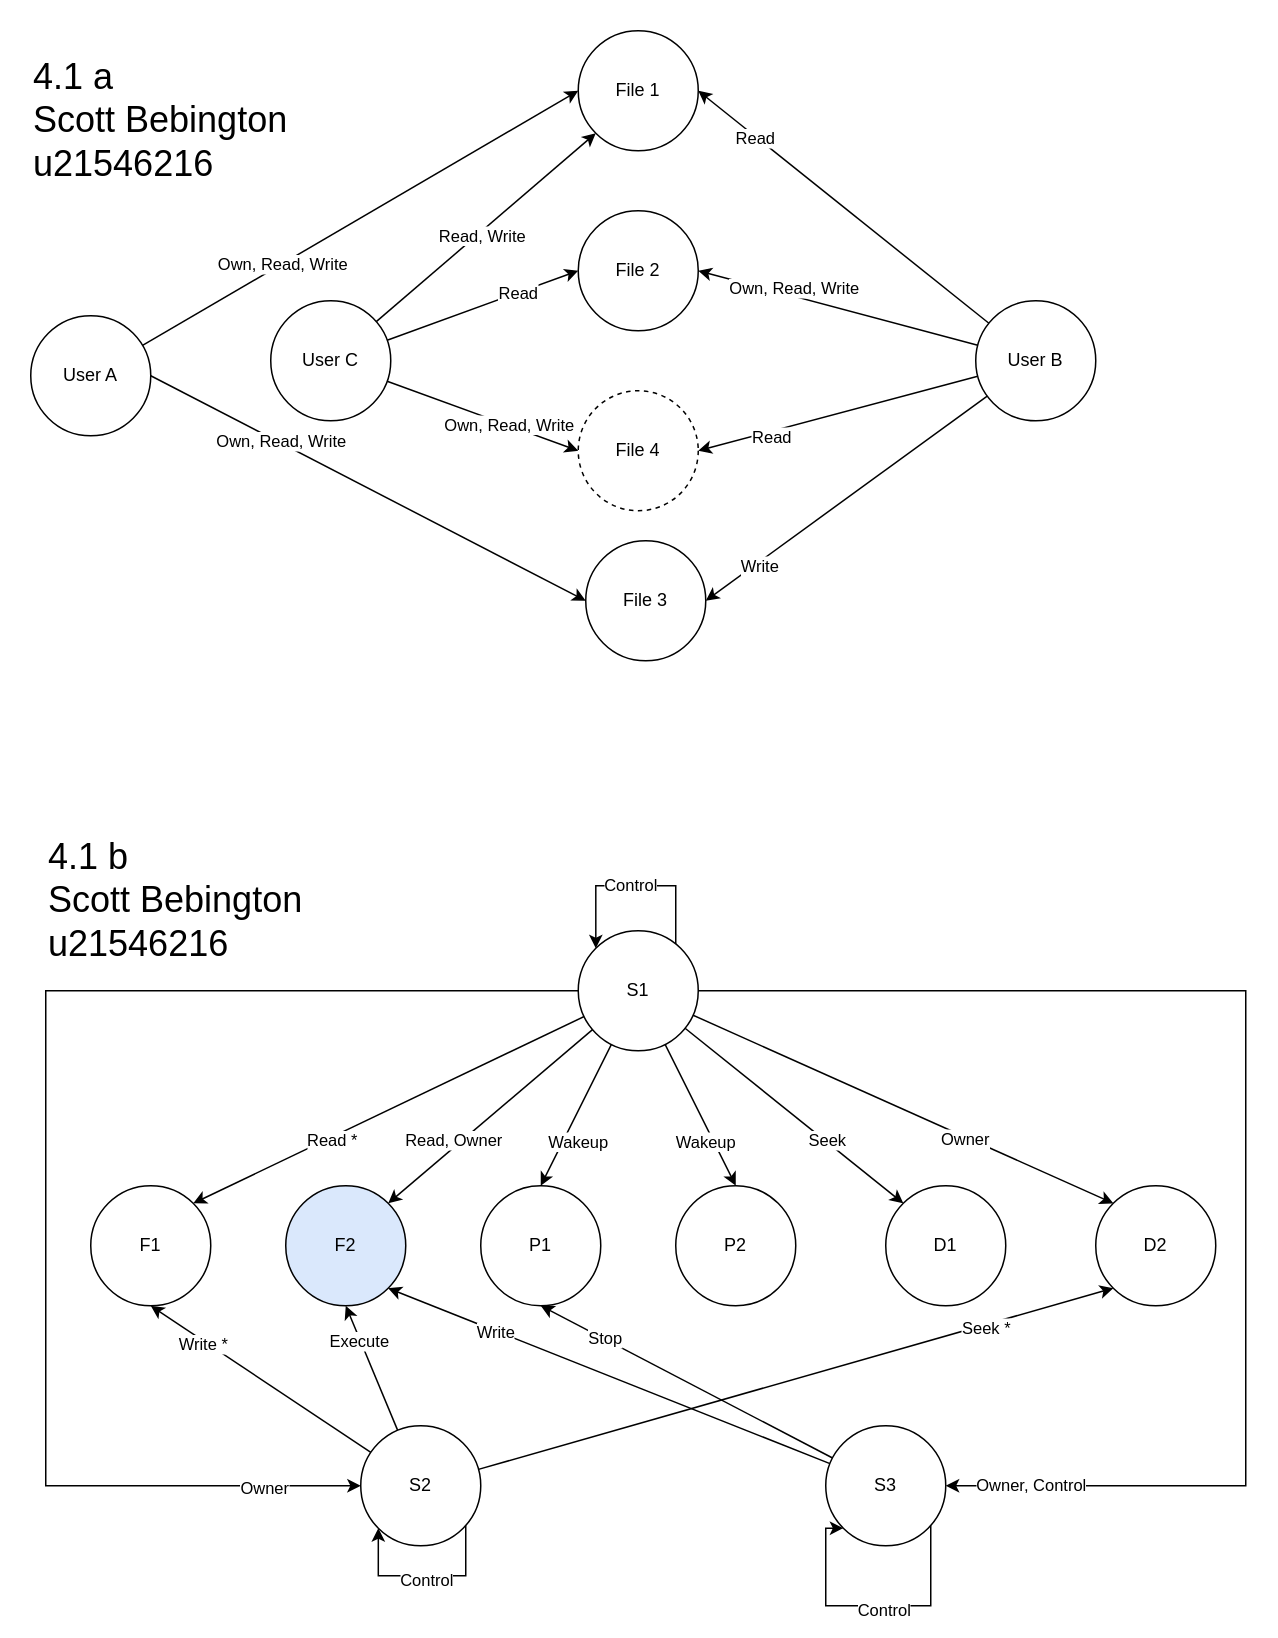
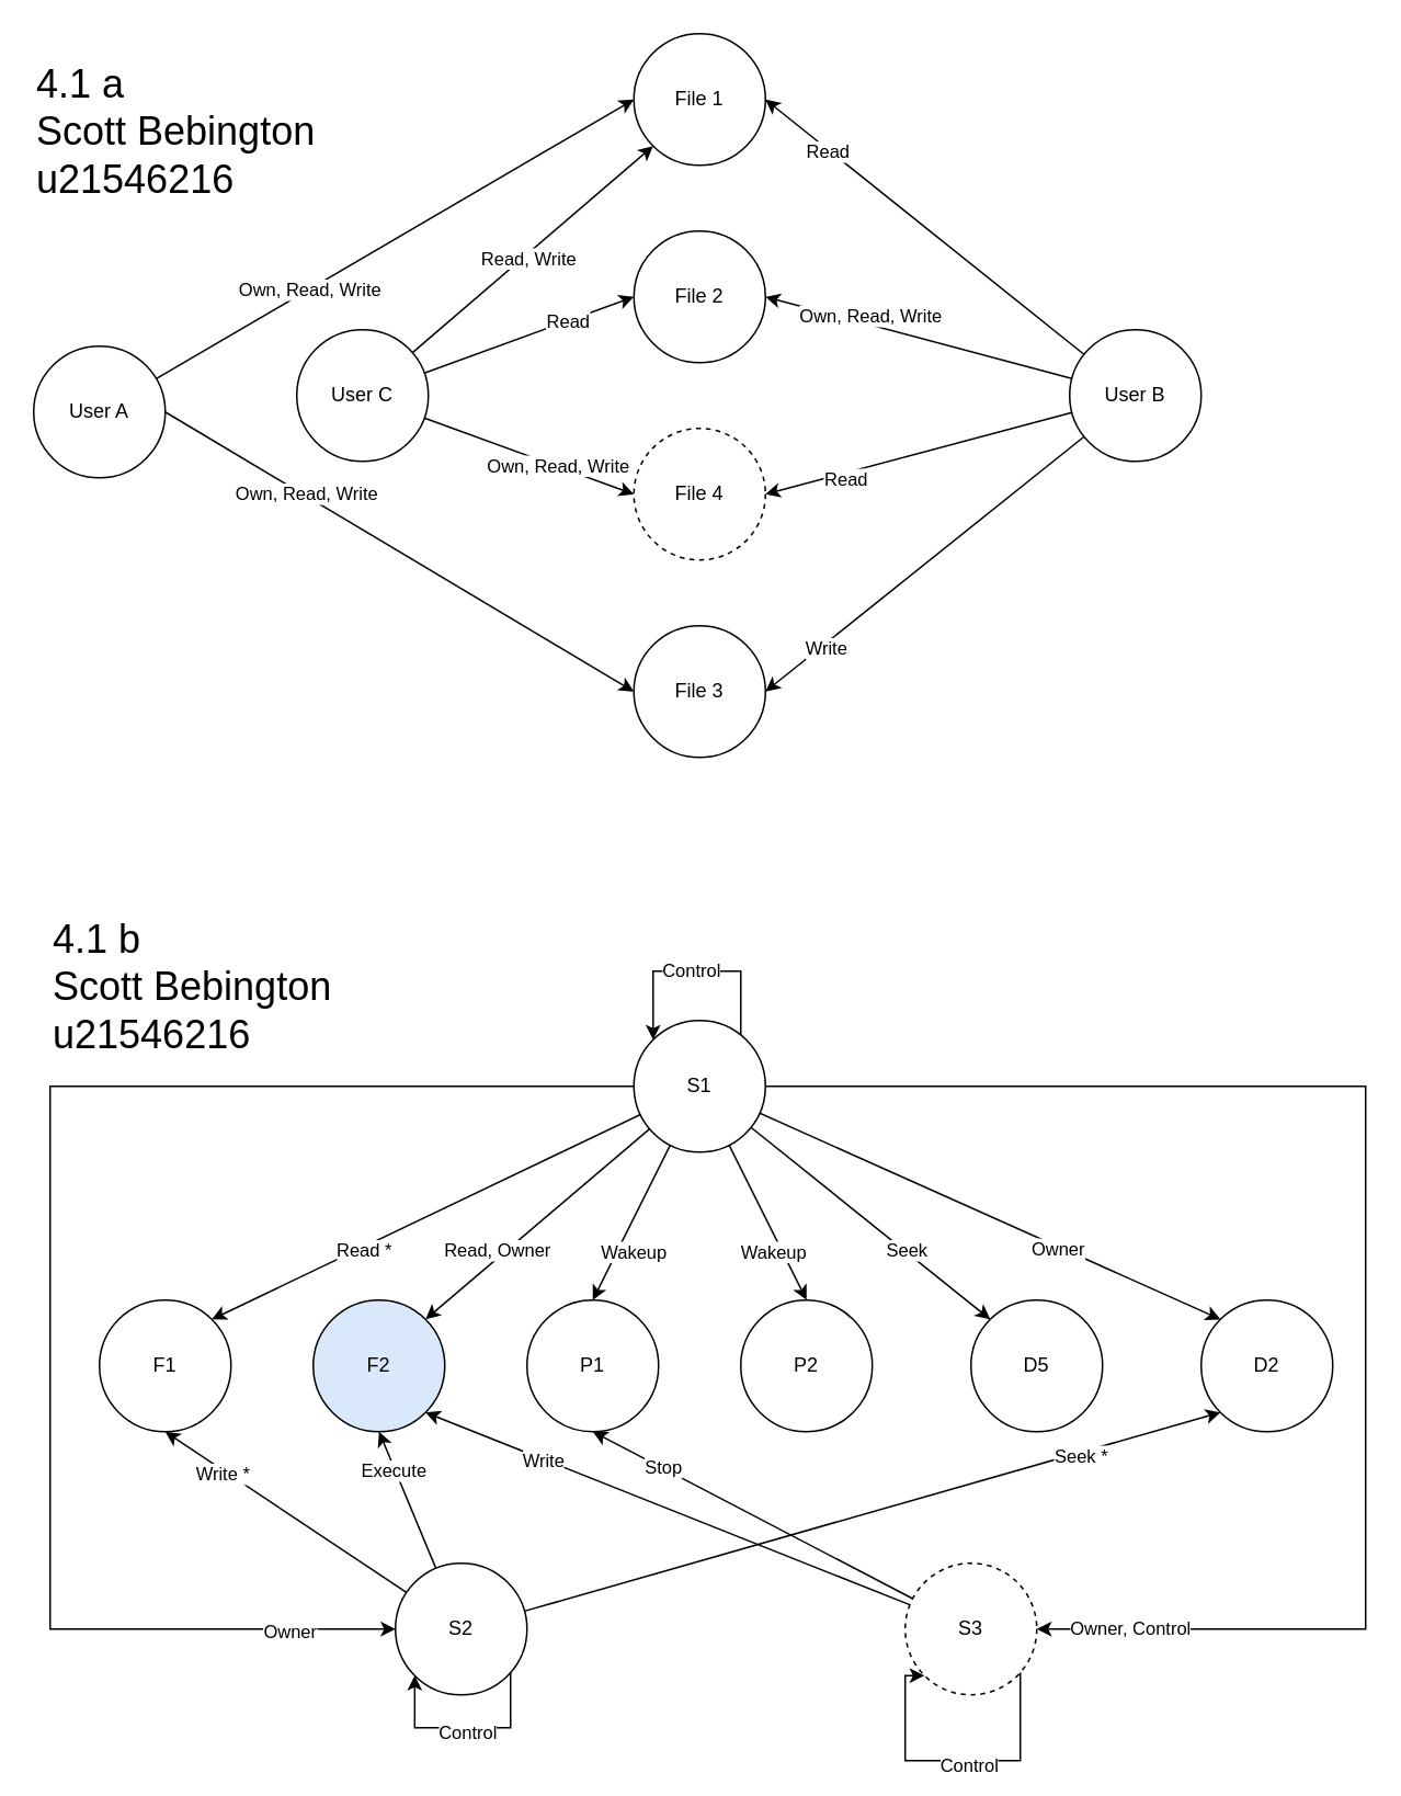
  <mxCell id="0" />
  <mxCell id="1" parent="0" />
  <mxCell id="2" style="rounded=0;orthogonalLoop=1;jettySize=auto;html=1;entryX=0;entryY=0.5;entryDx=0;entryDy=0;" edge="1" parent="1" source="6" target="23"><mxGeometry relative="1" as="geometry" /></mxCell>
  <mxCell id="3" value="Own, Read, Write" style="edgeLabel;html=1;align=center;verticalAlign=middle;resizable=0;points=[];" vertex="1" connectable="0" parent="2"><mxGeometry x="-0.359" relative="1" as="geometry"><mxPoint as="offset" /></mxGeometry></mxCell>
  <mxCell id="4" style="rounded=0;orthogonalLoop=1;jettySize=auto;html=1;entryX=0;entryY=0.5;entryDx=0;entryDy=0;exitX=1;exitY=0.5;exitDx=0;exitDy=0;" edge="1" parent="1" source="6" target="26"><mxGeometry relative="1" as="geometry" /></mxCell>
  <mxCell id="5" value="Own, Read, Write" style="edgeLabel;html=1;align=center;verticalAlign=middle;resizable=0;points=[];" vertex="1" connectable="0" parent="4"><mxGeometry x="-0.406" y="1" relative="1" as="geometry"><mxPoint as="offset" /></mxGeometry></mxCell>
  <mxCell id="6" value="User A" style="ellipse;whiteSpace=wrap;html=1;aspect=fixed;" vertex="1" parent="1"><mxGeometry x="20" y="210" width="80" height="80" as="geometry" /></mxCell>
  <mxCell id="7" style="rounded=0;orthogonalLoop=1;jettySize=auto;html=1;entryX=1;entryY=0.5;entryDx=0;entryDy=0;" edge="1" parent="1" source="15" target="23"><mxGeometry relative="1" as="geometry" /></mxCell>
  <mxCell id="8" value="Read" style="edgeLabel;html=1;align=center;verticalAlign=middle;resizable=0;points=[];" vertex="1" connectable="0" parent="7"><mxGeometry x="0.601" y="1" relative="1" as="geometry"><mxPoint as="offset" /></mxGeometry></mxCell>
  <mxCell id="9" style="rounded=0;orthogonalLoop=1;jettySize=auto;html=1;entryX=1;entryY=0.5;entryDx=0;entryDy=0;" edge="1" parent="1" source="15" target="25"><mxGeometry relative="1" as="geometry" /></mxCell>
  <mxCell id="10" value="Own, Read, Write" style="edgeLabel;html=1;align=center;verticalAlign=middle;resizable=0;points=[];" vertex="1" connectable="0" parent="9"><mxGeometry x="0.626" y="2" relative="1" as="geometry"><mxPoint x="29" as="offset" /></mxGeometry></mxCell>
  <mxCell id="11" style="rounded=0;orthogonalLoop=1;jettySize=auto;html=1;entryX=1;entryY=0.5;entryDx=0;entryDy=0;" edge="1" parent="1" source="15" target="26"><mxGeometry relative="1" as="geometry" /></mxCell>
  <mxCell id="12" value="Write" style="edgeLabel;html=1;align=center;verticalAlign=middle;resizable=0;points=[];" vertex="1" connectable="0" parent="11"><mxGeometry x="0.634" y="2" relative="1" as="geometry"><mxPoint as="offset" /></mxGeometry></mxCell>
  <mxCell id="13" style="rounded=0;orthogonalLoop=1;jettySize=auto;html=1;entryX=1;entryY=0.5;entryDx=0;entryDy=0;" edge="1" parent="1" source="15" target="24"><mxGeometry relative="1" as="geometry" /></mxCell>
  <mxCell id="14" value="Read" style="edgeLabel;html=1;align=center;verticalAlign=middle;resizable=0;points=[];" vertex="1" connectable="0" parent="13"><mxGeometry x="0.479" y="3" relative="1" as="geometry"><mxPoint as="offset" /></mxGeometry></mxCell>
  <mxCell id="15" value="User B" style="ellipse;whiteSpace=wrap;html=1;aspect=fixed;" vertex="1" parent="1"><mxGeometry x="650" y="200" width="80" height="80" as="geometry" /></mxCell>
  <mxCell id="16" style="rounded=0;orthogonalLoop=1;jettySize=auto;html=1;entryX=0;entryY=1;entryDx=0;entryDy=0;" edge="1" parent="1" source="22" target="23"><mxGeometry relative="1" as="geometry" /></mxCell>
  <mxCell id="17" value="Read, Write" style="edgeLabel;html=1;align=center;verticalAlign=middle;resizable=0;points=[];" vertex="1" connectable="0" parent="16"><mxGeometry x="-0.059" y="-2" relative="1" as="geometry"><mxPoint as="offset" /></mxGeometry></mxCell>
  <mxCell id="18" style="rounded=0;orthogonalLoop=1;jettySize=auto;html=1;entryX=0;entryY=0.5;entryDx=0;entryDy=0;" edge="1" parent="1" source="22" target="25"><mxGeometry relative="1" as="geometry" /></mxCell>
  <mxCell id="19" value="Read" style="edgeLabel;html=1;align=center;verticalAlign=middle;resizable=0;points=[];" vertex="1" connectable="0" parent="18"><mxGeometry x="0.364" relative="1" as="geometry"><mxPoint as="offset" /></mxGeometry></mxCell>
  <mxCell id="20" style="rounded=0;orthogonalLoop=1;jettySize=auto;html=1;entryX=0;entryY=0.5;entryDx=0;entryDy=0;" edge="1" parent="1" source="22" target="24"><mxGeometry relative="1" as="geometry" /></mxCell>
  <mxCell id="21" value="Own, Read, Write" style="edgeLabel;html=1;align=center;verticalAlign=middle;resizable=0;points=[];" vertex="1" connectable="0" parent="20"><mxGeometry x="0.266" y="1" relative="1" as="geometry"><mxPoint as="offset" /></mxGeometry></mxCell>
  <mxCell id="22" value="User C" style="ellipse;whiteSpace=wrap;html=1;aspect=fixed;" vertex="1" parent="1"><mxGeometry x="180" y="200" width="80" height="80" as="geometry" /></mxCell>
  <mxCell id="23" value="File 1" style="ellipse;whiteSpace=wrap;html=1;aspect=fixed;" vertex="1" parent="1"><mxGeometry x="385" y="20" width="80" height="80" as="geometry" /></mxCell>
  <mxCell id="24" value="File 4" style="ellipse;whiteSpace=wrap;html=1;aspect=fixed;dashed=1;" vertex="1" parent="1"><mxGeometry x="385" y="260" width="80" height="80" as="geometry" /></mxCell>
  <mxCell id="25" value="File 2" style="ellipse;whiteSpace=wrap;html=1;aspect=fixed;" vertex="1" parent="1"><mxGeometry x="385" y="140" width="80" height="80" as="geometry" /></mxCell>
- <mxCell id="26" value="File 3" style="ellipse;whiteSpace=wrap;html=1;aspect=fixed;" vertex="1" parent="1"><mxGeometry x="390" y="360" width="80" height="80" as="geometry" /></mxCell>
+ <mxCell id="26" value="File 3" style="ellipse;whiteSpace=wrap;html=1;aspect=fixed;" vertex="1" parent="1"><mxGeometry x="385" y="380" width="80" height="80" as="geometry" /></mxCell>
  <mxCell id="27" value="4.1 a&lt;div&gt;Scott Bebington&lt;/div&gt;&lt;div&gt;u21546216&lt;/div&gt;" style="text;html=1;align=left;verticalAlign=middle;whiteSpace=wrap;rounded=0;fontSize=24;" vertex="1" parent="1"><mxGeometry x="20" y="30" width="210" height="100" as="geometry" /></mxCell>
  <mxCell id="28" style="rounded=0;orthogonalLoop=1;jettySize=auto;html=1;entryX=1;entryY=0;entryDx=0;entryDy=0;" edge="1" parent="1" source="42" target="64"><mxGeometry relative="1" as="geometry" /></mxCell>
  <mxCell id="29" value="Read, Owner" style="edgeLabel;html=1;align=center;verticalAlign=middle;resizable=0;points=[];" vertex="1" connectable="0" parent="28"><mxGeometry x="0.356" y="-1" relative="1" as="geometry"><mxPoint y="-4" as="offset" /></mxGeometry></mxCell>
  <mxCell id="30" style="rounded=0;orthogonalLoop=1;jettySize=auto;html=1;entryX=0.5;entryY=0;entryDx=0;entryDy=0;" edge="1" parent="1" source="42" target="46"><mxGeometry relative="1" as="geometry" /></mxCell>
  <mxCell id="31" value="Wakeup" style="edgeLabel;html=1;align=center;verticalAlign=middle;resizable=0;points=[];" vertex="1" connectable="0" parent="30"><mxGeometry x="-0.13" y="-2" relative="1" as="geometry"><mxPoint y="24" as="offset" /></mxGeometry></mxCell>
  <mxCell id="32" style="rounded=0;orthogonalLoop=1;jettySize=auto;html=1;entryX=0.5;entryY=0;entryDx=0;entryDy=0;" edge="1" parent="1" source="42" target="45"><mxGeometry relative="1" as="geometry" /></mxCell>
  <mxCell id="33" value="Wakeup" style="edgeLabel;html=1;align=center;verticalAlign=middle;resizable=0;points=[];" vertex="1" connectable="0" parent="32"><mxGeometry x="0.102" y="-1" relative="1" as="geometry"><mxPoint x="2" y="12" as="offset" /></mxGeometry></mxCell>
  <mxCell id="34" style="rounded=0;orthogonalLoop=1;jettySize=auto;html=1;entryX=0;entryY=0;entryDx=0;entryDy=0;" edge="1" parent="1" source="42" target="44"><mxGeometry relative="1" as="geometry" /></mxCell>
  <mxCell id="35" value="Seek" style="edgeLabel;html=1;align=center;verticalAlign=middle;resizable=0;points=[];" vertex="1" connectable="0" parent="34"><mxGeometry x="-0.031" y="-2" relative="1" as="geometry"><mxPoint x="25" y="17" as="offset" /></mxGeometry></mxCell>
  <mxCell id="36" style="rounded=0;orthogonalLoop=1;jettySize=auto;html=1;entryX=0;entryY=0;entryDx=0;entryDy=0;" edge="1" parent="1" source="42" target="43"><mxGeometry relative="1" as="geometry" /></mxCell>
  <mxCell id="37" value="Owner" style="edgeLabel;html=1;align=center;verticalAlign=middle;resizable=0;points=[];" vertex="1" connectable="0" parent="36"><mxGeometry x="0.294" y="-1" relative="1" as="geometry"><mxPoint as="offset" /></mxGeometry></mxCell>
  <mxCell id="38" style="edgeStyle=orthogonalEdgeStyle;rounded=0;orthogonalLoop=1;jettySize=auto;html=1;entryX=0;entryY=0.5;entryDx=0;entryDy=0;" edge="1" parent="1" source="42" target="58"><mxGeometry relative="1" as="geometry"><Array as="points"><mxPoint x="30" y="660" /><mxPoint x="30" y="990" /></Array></mxGeometry></mxCell>
  <mxCell id="39" value="Owner" style="edgeLabel;html=1;align=center;verticalAlign=middle;resizable=0;points=[];" vertex="1" connectable="0" parent="38"><mxGeometry x="0.854" y="-1" relative="1" as="geometry"><mxPoint as="offset" /></mxGeometry></mxCell>
  <mxCell id="40" style="edgeStyle=orthogonalEdgeStyle;rounded=0;orthogonalLoop=1;jettySize=auto;html=1;entryX=1;entryY=0.5;entryDx=0;entryDy=0;" edge="1" parent="1" source="42" target="51"><mxGeometry relative="1" as="geometry"><Array as="points"><mxPoint x="830" y="660" /><mxPoint x="830" y="990" /></Array></mxGeometry></mxCell>
  <mxCell id="41" value="Owner, Control" style="edgeLabel;html=1;align=center;verticalAlign=middle;resizable=0;points=[];" vertex="1" connectable="0" parent="40"><mxGeometry x="0.875" y="-1" relative="1" as="geometry"><mxPoint as="offset" /></mxGeometry></mxCell>
  <mxCell id="42" value="S1" style="ellipse;whiteSpace=wrap;html=1;aspect=fixed;" vertex="1" parent="1"><mxGeometry x="385" y="620" width="80" height="80" as="geometry" /></mxCell>
  <mxCell id="43" value="D2" style="ellipse;whiteSpace=wrap;html=1;aspect=fixed;" vertex="1" parent="1"><mxGeometry x="730" y="790" width="80" height="80" as="geometry" /></mxCell>
- <mxCell id="44" value="D1" style="ellipse;whiteSpace=wrap;html=1;aspect=fixed;" vertex="1" parent="1"><mxGeometry x="590" y="790" width="80" height="80" as="geometry" /></mxCell>
+ <mxCell id="44" value="D5" style="ellipse;whiteSpace=wrap;html=1;aspect=fixed;" vertex="1" parent="1"><mxGeometry x="590" y="790" width="80" height="80" as="geometry" /></mxCell>
  <mxCell id="45" value="P2" style="ellipse;whiteSpace=wrap;html=1;aspect=fixed;" vertex="1" parent="1"><mxGeometry x="450" y="790" width="80" height="80" as="geometry" /></mxCell>
  <mxCell id="46" value="P1" style="ellipse;whiteSpace=wrap;html=1;aspect=fixed;" vertex="1" parent="1"><mxGeometry x="320" y="790" width="80" height="80" as="geometry" /></mxCell>
  <mxCell id="47" style="rounded=0;orthogonalLoop=1;jettySize=auto;html=1;entryX=1;entryY=1;entryDx=0;entryDy=0;" edge="1" parent="1" source="51" target="64"><mxGeometry relative="1" as="geometry" /></mxCell>
  <mxCell id="48" value="Write" style="edgeLabel;html=1;align=center;verticalAlign=middle;resizable=0;points=[];" vertex="1" connectable="0" parent="47"><mxGeometry x="0.511" y="1" relative="1" as="geometry"><mxPoint x="-1" as="offset" /></mxGeometry></mxCell>
  <mxCell id="49" style="rounded=0;orthogonalLoop=1;jettySize=auto;html=1;entryX=0.5;entryY=1;entryDx=0;entryDy=0;" edge="1" parent="1" source="51" target="46"><mxGeometry relative="1" as="geometry" /></mxCell>
  <mxCell id="50" value="Stop" style="edgeLabel;html=1;align=center;verticalAlign=middle;resizable=0;points=[];" vertex="1" connectable="0" parent="49"><mxGeometry x="0.57" relative="1" as="geometry"><mxPoint as="offset" /></mxGeometry></mxCell>
- <mxCell id="51" value="S3" style="ellipse;whiteSpace=wrap;html=1;aspect=fixed;" vertex="1" parent="1"><mxGeometry x="550" y="950" width="80" height="80" as="geometry" /></mxCell>
+ <mxCell id="51" value="S3" style="ellipse;whiteSpace=wrap;html=1;aspect=fixed;dashed=1;" vertex="1" parent="1"><mxGeometry x="550" y="950" width="80" height="80" as="geometry" /></mxCell>
  <mxCell id="52" style="rounded=0;orthogonalLoop=1;jettySize=auto;html=1;entryX=0.5;entryY=1;entryDx=0;entryDy=0;" edge="1" parent="1" source="58" target="63"><mxGeometry relative="1" as="geometry" /></mxCell>
  <mxCell id="53" value="Write *" style="edgeLabel;html=1;align=center;verticalAlign=middle;resizable=0;points=[];" vertex="1" connectable="0" parent="52"><mxGeometry x="0.508" y="2" relative="1" as="geometry"><mxPoint as="offset" /></mxGeometry></mxCell>
  <mxCell id="54" style="rounded=0;orthogonalLoop=1;jettySize=auto;html=1;entryX=0.5;entryY=1;entryDx=0;entryDy=0;" edge="1" parent="1" source="58" target="64"><mxGeometry relative="1" as="geometry" /></mxCell>
  <mxCell id="55" value="Execute" style="edgeLabel;html=1;align=center;verticalAlign=middle;resizable=0;points=[];" vertex="1" connectable="0" parent="54"><mxGeometry x="0.453" y="1" relative="1" as="geometry"><mxPoint as="offset" /></mxGeometry></mxCell>
  <mxCell id="56" style="rounded=0;orthogonalLoop=1;jettySize=auto;html=1;entryX=0;entryY=1;entryDx=0;entryDy=0;" edge="1" parent="1" source="58" target="43"><mxGeometry relative="1" as="geometry" /></mxCell>
  <mxCell id="57" value="Seek *" style="edgeLabel;html=1;align=center;verticalAlign=middle;resizable=0;points=[];" vertex="1" connectable="0" parent="56"><mxGeometry x="0.596" y="-2" relative="1" as="geometry"><mxPoint as="offset" /></mxGeometry></mxCell>
  <mxCell id="58" value="S2" style="ellipse;whiteSpace=wrap;html=1;aspect=fixed;" vertex="1" parent="1"><mxGeometry x="240" y="950" width="80" height="80" as="geometry" /></mxCell>
  <mxCell id="59" style="edgeStyle=orthogonalEdgeStyle;rounded=0;orthogonalLoop=1;jettySize=auto;html=1;entryX=0;entryY=0;entryDx=0;entryDy=0;" edge="1" parent="1" source="42" target="42"><mxGeometry relative="1" as="geometry"><Array as="points"><mxPoint x="450" y="590" /><mxPoint x="397" y="590" /></Array></mxGeometry></mxCell>
  <mxCell id="60" value="Control" style="edgeLabel;html=1;align=center;verticalAlign=middle;resizable=0;points=[];" vertex="1" connectable="0" parent="59"><mxGeometry x="0.025" y="-1" relative="1" as="geometry"><mxPoint as="offset" /></mxGeometry></mxCell>
  <mxCell id="61" value="" style="rounded=0;orthogonalLoop=1;jettySize=auto;html=1;entryX=1;entryY=0;entryDx=0;entryDy=0;" edge="1" parent="1" source="42" target="63"><mxGeometry relative="1" as="geometry"><mxPoint x="150" y="831" as="sourcePoint" /><mxPoint x="680" y="840" as="targetPoint" /></mxGeometry></mxCell>
  <mxCell id="62" value="Read *" style="edgeLabel;html=1;align=center;verticalAlign=middle;resizable=0;points=[];" vertex="1" connectable="0" parent="61"><mxGeometry x="0.245" relative="1" as="geometry"><mxPoint x="-6" y="5" as="offset" /></mxGeometry></mxCell>
  <mxCell id="63" value="F1" style="ellipse;whiteSpace=wrap;html=1;aspect=fixed;" vertex="1" parent="1"><mxGeometry x="60" y="790" width="80" height="80" as="geometry" /></mxCell>
  <mxCell id="64" value="F2" style="ellipse;whiteSpace=wrap;html=1;aspect=fixed;fillColor=#dae8fc;" vertex="1" parent="1"><mxGeometry x="190" y="790" width="80" height="80" as="geometry" /></mxCell>
  <mxCell id="65" style="edgeStyle=orthogonalEdgeStyle;rounded=0;orthogonalLoop=1;jettySize=auto;html=1;entryX=0;entryY=1;entryDx=0;entryDy=0;" edge="1" parent="1" source="58" target="58"><mxGeometry relative="1" as="geometry"><Array as="points"><mxPoint x="310" y="1050" /><mxPoint x="252" y="1050" /></Array></mxGeometry></mxCell>
  <mxCell id="66" value="Control" style="edgeLabel;html=1;align=center;verticalAlign=middle;resizable=0;points=[];" vertex="1" connectable="0" parent="65"><mxGeometry x="-0.022" y="2" relative="1" as="geometry"><mxPoint as="offset" /></mxGeometry></mxCell>
  <mxCell id="67" style="edgeStyle=orthogonalEdgeStyle;rounded=0;orthogonalLoop=1;jettySize=auto;html=1;entryX=0;entryY=1;entryDx=0;entryDy=0;" edge="1" parent="1" source="51" target="51"><mxGeometry relative="1" as="geometry"><Array as="points"><mxPoint x="620" y="1070" /><mxPoint x="550" y="1070" /><mxPoint x="550" y="1018" /></Array></mxGeometry></mxCell>
  <mxCell id="68" value="Control" style="edgeLabel;html=1;align=center;verticalAlign=middle;resizable=0;points=[];" vertex="1" connectable="0" parent="67"><mxGeometry x="-0.093" y="2" relative="1" as="geometry"><mxPoint as="offset" /></mxGeometry></mxCell>
  <mxCell id="69" value="4.1 b&lt;div&gt;Scott Bebington&lt;/div&gt;&lt;div&gt;u21546216&lt;/div&gt;" style="text;html=1;align=left;verticalAlign=middle;whiteSpace=wrap;rounded=0;fontSize=24;" vertex="1" parent="1"><mxGeometry x="30" y="550" width="210" height="100" as="geometry" /></mxCell>
